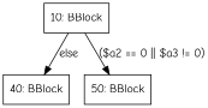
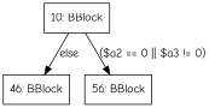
  digraph {
    fontname="Comic Neue"
    node [fontname="Comic Neue" shape=box]
    edge [fontname="Comic Neue"]
    n1 [label="10: BBlock"]
-   n2 [label="40: BBlock"]
-   n3 [label="50: BBlock"]
+   n2 [label="46: BBlock"]
+   n3 [label="56: BBlock"]
    n1 -> n2 [label=else]
    n1 -> n3 [label="($a2 == 0 || $a3 != 0)"]
  }
